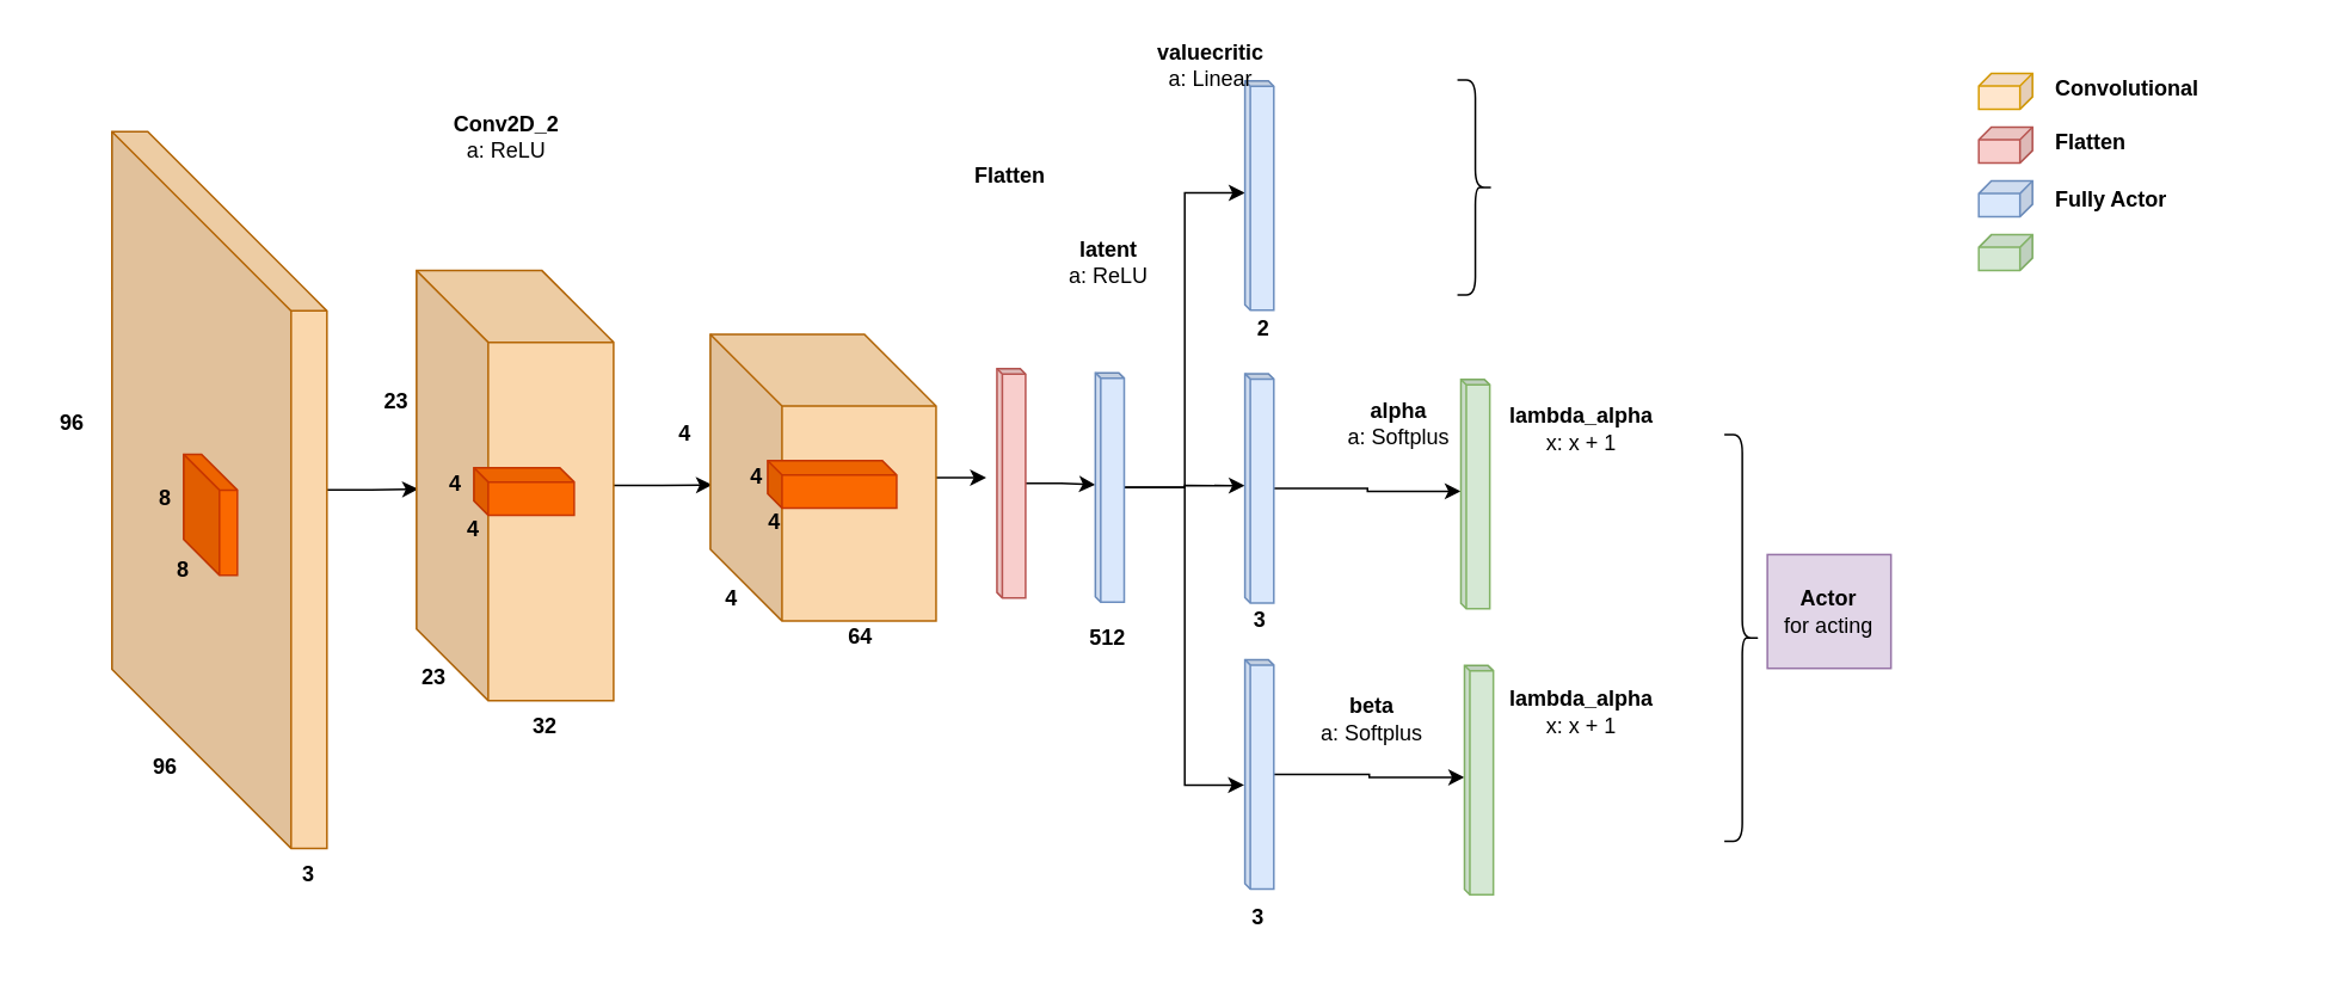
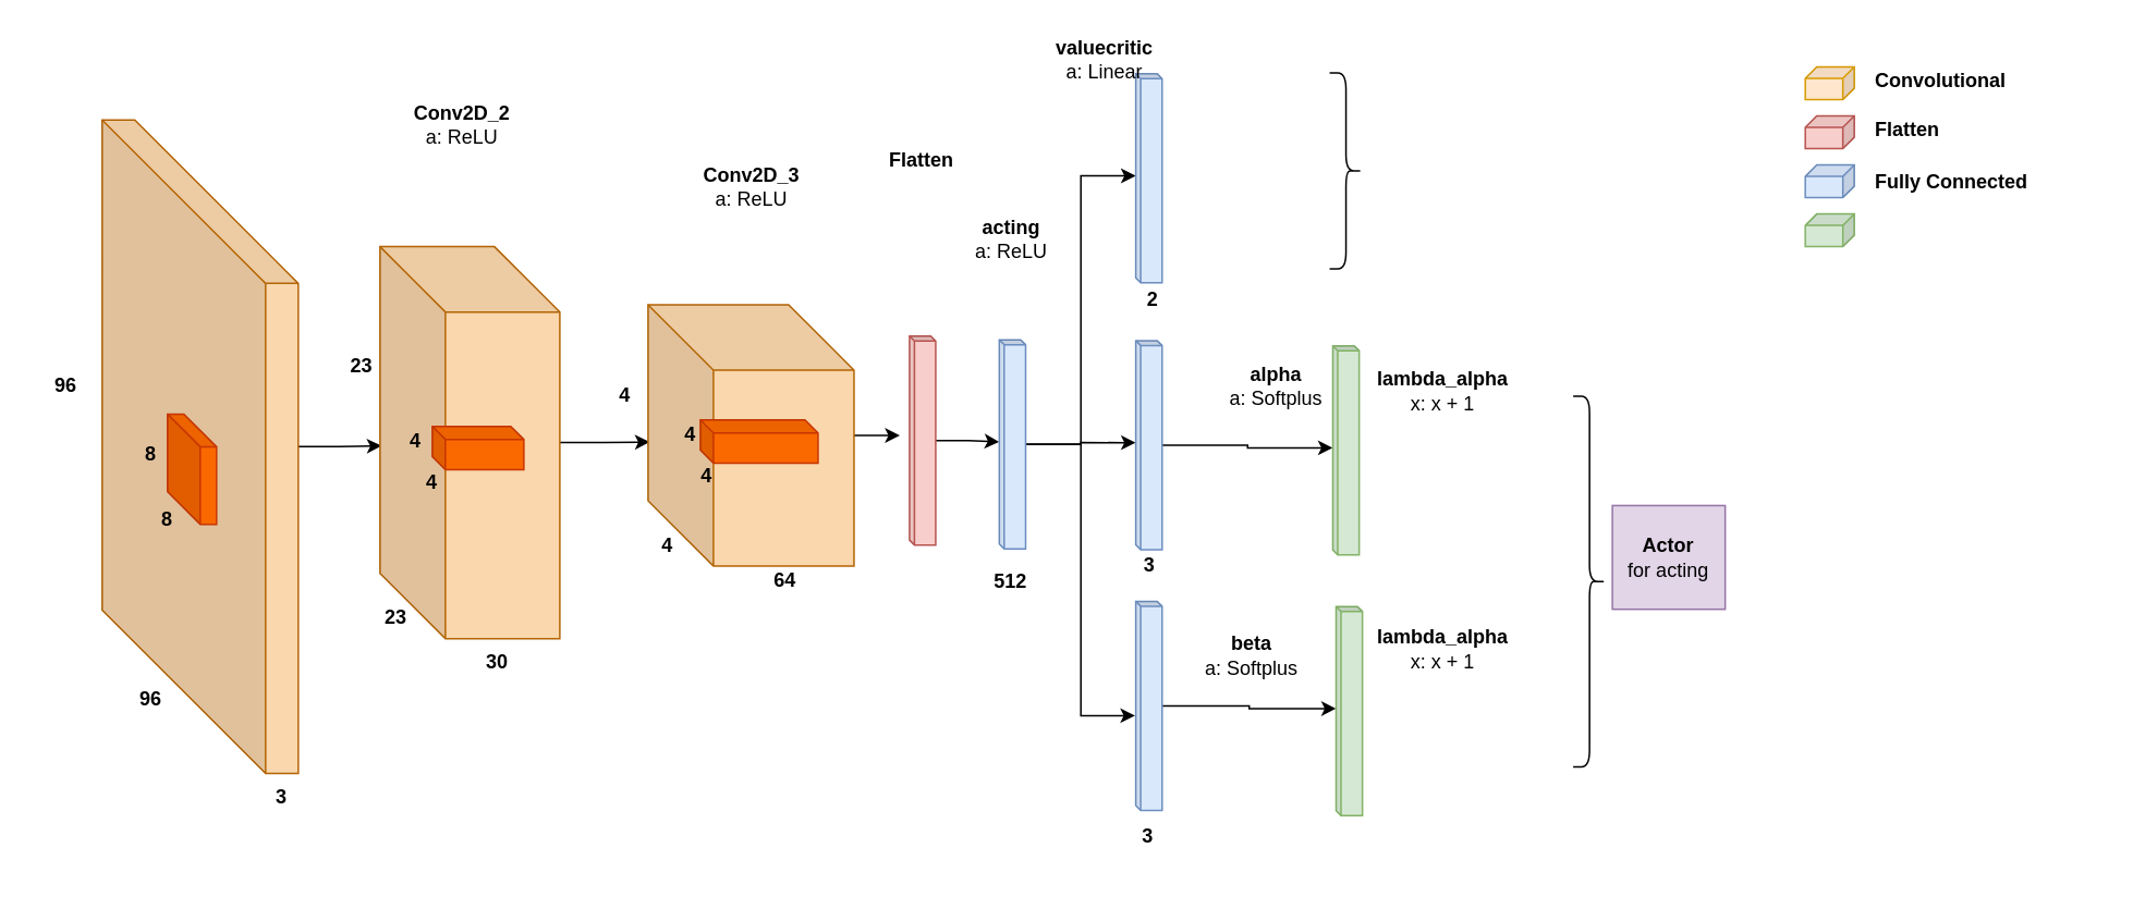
  <mxCell id="0" />
  <mxCell id="1" parent="0" />
  <mxCell id="2" style="edgeStyle=orthogonalEdgeStyle;rounded=0;orthogonalLoop=1;jettySize=auto;html=1;entryX=0.009;entryY=0.508;entryDx=0;entryDy=0;entryPerimeter=0;" edge="1" parent="1" source="3" target="10"><mxGeometry relative="1" as="geometry"><mxPoint x="226" y="272.94" as="targetPoint" /></mxGeometry></mxCell>
  <mxCell id="3" value="" style="shape=cube;whiteSpace=wrap;html=1;boundedLbl=1;backgroundOutline=1;darkOpacity=0.05;darkOpacity2=0.1;size=100;perimeterSpacing=0;strokeColor=#b46504;fillColor=#fad7ac;" parent="1" vertex="1"><mxGeometry x="62" y="72.94" width="120" height="400" as="geometry" /></mxCell>
  <mxCell id="4" value="3" style="text;html=1;strokeColor=none;fillColor=none;align=center;verticalAlign=middle;whiteSpace=wrap;rounded=0;fontStyle=1" parent="1" vertex="1"><mxGeometry x="152" y="472.94" width="40" height="30" as="geometry" /></mxCell>
  <mxCell id="5" value="96" style="text;html=1;strokeColor=none;fillColor=none;align=center;verticalAlign=middle;whiteSpace=wrap;rounded=0;fontStyle=1" parent="1" vertex="1"><mxGeometry x="72" y="412.94" width="40" height="30" as="geometry" /></mxCell>
  <mxCell id="6" value="96" style="text;html=1;strokeColor=none;fillColor=none;align=center;verticalAlign=middle;whiteSpace=wrap;rounded=0;fontStyle=1" parent="1" vertex="1"><mxGeometry x="20" y="221" width="40" height="30" as="geometry" /></mxCell>
  <mxCell id="7" value="8" style="text;html=1;strokeColor=none;fillColor=none;align=center;verticalAlign=middle;whiteSpace=wrap;rounded=0;fontStyle=1" parent="1" vertex="1"><mxGeometry x="82" y="302.94" width="40" height="30" as="geometry" /></mxCell>
  <mxCell id="8" value="8" style="text;html=1;strokeColor=none;fillColor=none;align=center;verticalAlign=middle;whiteSpace=wrap;rounded=0;fontStyle=1" parent="1" vertex="1"><mxGeometry x="72" y="262.94" width="40" height="30" as="geometry" /></mxCell>
  <mxCell id="9" style="edgeStyle=orthogonalEdgeStyle;rounded=0;orthogonalLoop=1;jettySize=auto;html=1;entryX=0.008;entryY=0.525;entryDx=0;entryDy=0;entryPerimeter=0;" edge="1" parent="1" source="10" target="18"><mxGeometry relative="1" as="geometry"><mxPoint x="393" y="266" as="targetPoint" /></mxGeometry></mxCell>
  <mxCell id="10" value="" style="shape=cube;whiteSpace=wrap;html=1;boundedLbl=1;backgroundOutline=1;darkOpacity=0.05;darkOpacity2=0.1;strokeColor=#b46504;fillColor=#fad7ac;size=40;" parent="1" vertex="1"><mxGeometry x="232" y="150.44" width="110" height="240" as="geometry" /></mxCell>
  <mxCell id="11" value="" style="shape=cube;whiteSpace=wrap;html=1;boundedLbl=1;backgroundOutline=1;darkOpacity=0.05;darkOpacity2=0.1;strokeColor=#C73500;fillColor=#fa6800;fontColor=#000000;size=8;" parent="1" vertex="1"><mxGeometry x="264" y="260.44" width="56" height="26.5" as="geometry" /></mxCell>
  <mxCell id="12" value="4" style="text;html=1;strokeColor=none;fillColor=none;align=center;verticalAlign=middle;whiteSpace=wrap;rounded=0;fontStyle=1" parent="1" vertex="1"><mxGeometry x="244" y="279.94" width="40" height="30" as="geometry" /></mxCell>
  <mxCell id="13" value="4" style="text;html=1;strokeColor=none;fillColor=none;align=center;verticalAlign=middle;whiteSpace=wrap;rounded=0;fontStyle=1" parent="1" vertex="1"><mxGeometry x="234" y="254.94" width="40" height="30" as="geometry" /></mxCell>
  <mxCell id="14" value="23" style="text;html=1;strokeColor=none;fillColor=none;align=center;verticalAlign=middle;whiteSpace=wrap;rounded=0;fontStyle=1" parent="1" vertex="1"><mxGeometry x="201" y="209.44" width="40" height="30" as="geometry" /></mxCell>
  <mxCell id="15" value="23" style="text;html=1;strokeColor=none;fillColor=none;align=center;verticalAlign=middle;whiteSpace=wrap;rounded=0;fontStyle=1" parent="1" vertex="1"><mxGeometry x="222" y="363.44" width="40" height="30" as="geometry" /></mxCell>
- <mxCell id="16" value="32" style="text;html=1;strokeColor=none;fillColor=none;align=center;verticalAlign=middle;whiteSpace=wrap;rounded=0;fontStyle=1" parent="1" vertex="1"><mxGeometry x="284" y="390.44" width="40" height="30" as="geometry" /></mxCell>
+ <mxCell id="16" value="30" style="text;html=1;strokeColor=none;fillColor=none;align=center;verticalAlign=middle;whiteSpace=wrap;rounded=0;fontStyle=1" parent="1" vertex="1"><mxGeometry x="284" y="390.44" width="40" height="30" as="geometry" /></mxCell>
  <mxCell id="17" style="edgeStyle=orthogonalEdgeStyle;rounded=0;orthogonalLoop=1;jettySize=auto;html=1;" edge="1" parent="1" source="18"><mxGeometry relative="1" as="geometry"><mxPoint x="550" y="266" as="targetPoint" /></mxGeometry></mxCell>
  <mxCell id="18" value="" style="shape=cube;whiteSpace=wrap;html=1;boundedLbl=1;backgroundOutline=1;darkOpacity=0.05;darkOpacity2=0.1;strokeColor=#b46504;fillColor=#fad7ac;size=40;" parent="1" vertex="1"><mxGeometry x="396" y="186" width="126" height="160" as="geometry" /></mxCell>
  <mxCell id="19" value="" style="shape=cube;whiteSpace=wrap;html=1;boundedLbl=1;backgroundOutline=1;darkOpacity=0.05;darkOpacity2=0.1;strokeColor=#C73500;fillColor=#fa6800;fontColor=#000000;" parent="1" vertex="1"><mxGeometry x="102" y="252.94" width="30" height="67.5" as="geometry" /></mxCell>
  <mxCell id="20" value="4" style="text;html=1;strokeColor=none;fillColor=none;align=center;verticalAlign=middle;whiteSpace=wrap;rounded=0;fontStyle=1" parent="1" vertex="1"><mxGeometry x="362" y="226.5" width="40" height="30" as="geometry" /></mxCell>
  <mxCell id="21" value="4" style="text;html=1;strokeColor=none;fillColor=none;align=center;verticalAlign=middle;whiteSpace=wrap;rounded=0;fontStyle=1" parent="1" vertex="1"><mxGeometry x="388" y="326" width="40" height="15" as="geometry" /></mxCell>
  <mxCell id="22" value="" style="shape=cube;whiteSpace=wrap;html=1;boundedLbl=1;backgroundOutline=1;darkOpacity=0.05;darkOpacity2=0.1;strokeColor=#C73500;fillColor=#fa6800;fontColor=#000000;size=8;" parent="1" vertex="1"><mxGeometry x="428" y="256.5" width="72" height="26.5" as="geometry" /></mxCell>
  <mxCell id="23" value="4" style="text;html=1;strokeColor=none;fillColor=none;align=center;verticalAlign=middle;whiteSpace=wrap;rounded=0;fontStyle=1" parent="1" vertex="1"><mxGeometry x="412" y="276" width="40" height="30" as="geometry" /></mxCell>
  <mxCell id="24" value="4" style="text;html=1;strokeColor=none;fillColor=none;align=center;verticalAlign=middle;whiteSpace=wrap;rounded=0;fontStyle=1" parent="1" vertex="1"><mxGeometry x="402" y="251" width="40" height="30" as="geometry" /></mxCell>
  <mxCell id="25" value="64" style="text;html=1;strokeColor=none;fillColor=none;align=center;verticalAlign=middle;whiteSpace=wrap;rounded=0;fontStyle=1" parent="1" vertex="1"><mxGeometry x="460" y="340" width="40" height="30" as="geometry" /></mxCell>
  <mxCell id="26" value="" style="shape=cube;whiteSpace=wrap;html=1;boundedLbl=1;backgroundOutline=1;darkOpacity=0.05;darkOpacity2=0.1;size=7;direction=east;flipH=1;fillColor=#ffe6cc;strokeColor=#d79b00;fontStyle=1" vertex="1" parent="1"><mxGeometry x="1104" y="40.44" width="30" height="20" as="geometry" /></mxCell>
  <mxCell id="27" value="" style="shape=cube;whiteSpace=wrap;html=1;boundedLbl=1;backgroundOutline=1;darkOpacity=0.05;darkOpacity2=0.1;size=7;direction=east;flipH=1;fillColor=#f8cecc;strokeColor=#b85450;fontStyle=1" vertex="1" parent="1"><mxGeometry x="1104" y="70.44" width="30" height="20" as="geometry" /></mxCell>
  <mxCell id="28" value="" style="shape=cube;whiteSpace=wrap;html=1;boundedLbl=1;backgroundOutline=1;darkOpacity=0.05;darkOpacity2=0.1;size=7;direction=east;flipH=1;fillColor=#dae8fc;strokeColor=#6c8ebf;fontStyle=1" vertex="1" parent="1"><mxGeometry x="1104" y="100.44" width="30" height="20" as="geometry" /></mxCell>
  <mxCell id="29" value="" style="shape=cube;whiteSpace=wrap;html=1;boundedLbl=1;backgroundOutline=1;darkOpacity=0.05;darkOpacity2=0.1;size=7;direction=east;flipH=1;fillColor=#d5e8d4;strokeColor=#82b366;fontStyle=1" vertex="1" parent="1"><mxGeometry x="1104" y="130.44" width="30" height="20" as="geometry" /></mxCell>
  <mxCell id="30" value="Convolutional" style="text;html=1;strokeColor=none;fillColor=none;align=left;verticalAlign=middle;whiteSpace=wrap;rounded=0;fontStyle=1" vertex="1" parent="1"><mxGeometry x="1145" y="37.5" width="138" height="23.88" as="geometry" /></mxCell>
  <mxCell id="31" value="Flatten" style="text;html=1;strokeColor=none;fillColor=none;align=left;verticalAlign=middle;whiteSpace=wrap;rounded=0;fontStyle=1" vertex="1" parent="1"><mxGeometry x="1145" y="67.5" width="138" height="23.88" as="geometry" /></mxCell>
- <mxCell id="32" value="Fully Actor" style="text;html=1;strokeColor=none;fillColor=none;align=left;verticalAlign=middle;whiteSpace=wrap;rounded=0;fontStyle=1" vertex="1" parent="1"><mxGeometry x="1145" y="98.56" width="138" height="23.88" as="geometry" /></mxCell>
+ <mxCell id="32" value="Fully Connected" style="text;html=1;strokeColor=none;fillColor=none;align=left;verticalAlign=middle;whiteSpace=wrap;rounded=0;fontStyle=1" vertex="1" parent="1"><mxGeometry x="1145" y="98.56" width="138" height="23.88" as="geometry" /></mxCell>
  <mxCell id="33" value="&lt;b&gt;Conv2D_2&lt;/b&gt;&lt;br&gt;a: ReLU" style="text;html=1;strokeColor=none;fillColor=none;align=center;verticalAlign=middle;whiteSpace=wrap;rounded=0;" vertex="1" parent="1"><mxGeometry x="247.5" y="61.44" width="69" height="30" as="geometry" /></mxCell>
+ <mxCell id="34" value="&lt;b&gt;Conv2D_3&lt;/b&gt;&lt;br&gt;a: ReLU" style="text;html=1;strokeColor=none;fillColor=none;align=center;verticalAlign=middle;whiteSpace=wrap;rounded=0;" vertex="1" parent="1"><mxGeometry x="424.5" y="99" width="69" height="30" as="geometry" /></mxCell>
  <mxCell id="35" style="edgeStyle=orthogonalEdgeStyle;rounded=0;orthogonalLoop=1;jettySize=auto;html=1;entryX=0;entryY=0;entryDx=62.5;entryDy=0;entryPerimeter=0;" edge="1" parent="1" source="36" target="41"><mxGeometry relative="1" as="geometry" /></mxCell>
  <mxCell id="36" value="" style="shape=cube;whiteSpace=wrap;html=1;boundedLbl=1;backgroundOutline=1;darkOpacity=0.05;darkOpacity2=0.1;size=3;direction=east;flipH=1;fillColor=#f8cecc;strokeColor=#b85450;rotation=-90;" vertex="1" parent="1"><mxGeometry x="500" y="261.12" width="127.93" height="16" as="geometry" /></mxCell>
  <mxCell id="37" value="&lt;b&gt;Flatten&lt;br&gt;&lt;/b&gt;" style="text;html=1;strokeColor=none;fillColor=none;align=center;verticalAlign=middle;whiteSpace=wrap;rounded=0;" vertex="1" parent="1"><mxGeometry x="529.46" y="82.94" width="69" height="30" as="geometry" /></mxCell>
  <mxCell id="38" style="edgeStyle=orthogonalEdgeStyle;rounded=0;orthogonalLoop=1;jettySize=auto;html=1;entryX=0;entryY=0;entryDx=62.5;entryDy=0;entryPerimeter=0;" edge="1" parent="1" source="41" target="44"><mxGeometry relative="1" as="geometry" /></mxCell>
  <mxCell id="39" style="edgeStyle=orthogonalEdgeStyle;rounded=0;orthogonalLoop=1;jettySize=auto;html=1;entryX=0;entryY=0;entryDx=62.5;entryDy=0;entryPerimeter=0;" edge="1" parent="1" source="41" target="46"><mxGeometry relative="1" as="geometry" /></mxCell>
  <mxCell id="40" style="edgeStyle=orthogonalEdgeStyle;rounded=0;orthogonalLoop=1;jettySize=auto;html=1;entryX=0.547;entryY=-0.024;entryDx=0;entryDy=0;entryPerimeter=0;" edge="1" parent="1" source="41" target="48"><mxGeometry relative="1" as="geometry" /></mxCell>
  <mxCell id="41" value="" style="shape=cube;whiteSpace=wrap;html=1;boundedLbl=1;backgroundOutline=1;darkOpacity=0.05;darkOpacity2=0.1;size=3;direction=east;flipH=1;fillColor=#dae8fc;strokeColor=#6c8ebf;rotation=-90;" vertex="1" parent="1"><mxGeometry x="554.95" y="263.38" width="128" height="16.12" as="geometry" /></mxCell>
  <mxCell id="42" value="512" style="text;html=1;strokeColor=none;fillColor=none;align=center;verticalAlign=middle;whiteSpace=wrap;rounded=0;fontStyle=1" vertex="1" parent="1"><mxGeometry x="598.45" y="340.94" width="40" height="30" as="geometry" /></mxCell>
- <mxCell id="43" value="&lt;b&gt;latent&lt;/b&gt;&lt;br&gt;a: ReLU" style="text;html=1;strokeColor=none;fillColor=none;align=center;verticalAlign=middle;whiteSpace=wrap;rounded=0;" vertex="1" parent="1"><mxGeometry x="584.45" y="130.94" width="69" height="30" as="geometry" /></mxCell>
+ <mxCell id="43" value="&lt;b&gt;acting&lt;/b&gt;&lt;br&gt;a: ReLU" style="text;html=1;strokeColor=none;fillColor=none;align=center;verticalAlign=middle;whiteSpace=wrap;rounded=0;" vertex="1" parent="1"><mxGeometry x="584.45" y="130.94" width="69" height="30" as="geometry" /></mxCell>
  <mxCell id="44" value="" style="shape=cube;whiteSpace=wrap;html=1;boundedLbl=1;backgroundOutline=1;darkOpacity=0.05;darkOpacity2=0.1;size=3;direction=east;flipH=1;fillColor=#dae8fc;strokeColor=#6c8ebf;rotation=-90;" vertex="1" parent="1"><mxGeometry x="638.45" y="100.5" width="128" height="16.12" as="geometry" /></mxCell>
  <mxCell id="45" style="edgeStyle=orthogonalEdgeStyle;rounded=0;orthogonalLoop=1;jettySize=auto;html=1;entryX=0;entryY=0;entryDx=62.5;entryDy=0;entryPerimeter=0;" edge="1" parent="1" source="46" target="55"><mxGeometry relative="1" as="geometry" /></mxCell>
  <mxCell id="46" value="" style="shape=cube;whiteSpace=wrap;html=1;boundedLbl=1;backgroundOutline=1;darkOpacity=0.05;darkOpacity2=0.1;size=3;direction=east;flipH=1;fillColor=#dae8fc;strokeColor=#6c8ebf;rotation=-90;" vertex="1" parent="1"><mxGeometry x="638.45" y="263.88" width="128" height="16.12" as="geometry" /></mxCell>
  <mxCell id="47" style="edgeStyle=orthogonalEdgeStyle;rounded=0;orthogonalLoop=1;jettySize=auto;html=1;entryX=0;entryY=0;entryDx=62.5;entryDy=0;entryPerimeter=0;" edge="1" parent="1" source="48" target="56"><mxGeometry relative="1" as="geometry" /></mxCell>
  <mxCell id="48" value="" style="shape=cube;whiteSpace=wrap;html=1;boundedLbl=1;backgroundOutline=1;darkOpacity=0.05;darkOpacity2=0.1;size=3;direction=east;flipH=1;fillColor=#dae8fc;strokeColor=#6c8ebf;rotation=-90;" vertex="1" parent="1"><mxGeometry x="638.45" y="423.5" width="128" height="16.12" as="geometry" /></mxCell>
  <mxCell id="49" value="&lt;b&gt;valuecritic&lt;/b&gt;&lt;br&gt;a: Linear" style="text;html=1;strokeColor=none;fillColor=none;align=center;verticalAlign=middle;whiteSpace=wrap;rounded=0;" vertex="1" parent="1"><mxGeometry x="640.95" y="20.5" width="69" height="30" as="geometry" /></mxCell>
  <mxCell id="50" value="2" style="text;html=1;strokeColor=none;fillColor=none;align=center;verticalAlign=middle;whiteSpace=wrap;rounded=0;fontStyle=1" vertex="1" parent="1"><mxGeometry x="684.95" y="167.5" width="40" height="30" as="geometry" /></mxCell>
  <mxCell id="51" value="3" style="text;html=1;strokeColor=none;fillColor=none;align=center;verticalAlign=middle;whiteSpace=wrap;rounded=0;fontStyle=1" vertex="1" parent="1"><mxGeometry x="682.95" y="330.5" width="40" height="30" as="geometry" /></mxCell>
  <mxCell id="52" value="3" style="text;html=1;strokeColor=none;fillColor=none;align=center;verticalAlign=middle;whiteSpace=wrap;rounded=0;fontStyle=1" vertex="1" parent="1"><mxGeometry x="682.45" y="496.5" width="40" height="30" as="geometry" /></mxCell>
  <mxCell id="53" value="&lt;b&gt;beta&lt;/b&gt;&lt;br&gt;a: Softplus" style="text;html=1;strokeColor=none;fillColor=none;align=center;verticalAlign=middle;whiteSpace=wrap;rounded=0;" vertex="1" parent="1"><mxGeometry x="730.95" y="385.5" width="69" height="30" as="geometry" /></mxCell>
  <mxCell id="54" value="&lt;b&gt;alpha&lt;br&gt;&lt;/b&gt;a: Softplus" style="text;html=1;strokeColor=none;fillColor=none;align=center;verticalAlign=middle;whiteSpace=wrap;rounded=0;" vertex="1" parent="1"><mxGeometry x="745.95" y="220.5" width="69" height="30" as="geometry" /></mxCell>
  <mxCell id="55" value="" style="shape=cube;whiteSpace=wrap;html=1;boundedLbl=1;backgroundOutline=1;darkOpacity=0.05;darkOpacity2=0.1;size=3;direction=east;flipH=1;fillColor=#d5e8d4;strokeColor=#82b366;rotation=-90;" vertex="1" parent="1"><mxGeometry x="759" y="267.07" width="128" height="16.12" as="geometry" /></mxCell>
  <mxCell id="56" value="" style="shape=cube;whiteSpace=wrap;html=1;boundedLbl=1;backgroundOutline=1;darkOpacity=0.05;darkOpacity2=0.1;size=3;direction=east;flipH=1;fillColor=#d5e8d4;strokeColor=#82b366;rotation=-90;" vertex="1" parent="1"><mxGeometry x="761" y="426.69" width="128" height="16.12" as="geometry" /></mxCell>
  <mxCell id="57" value="&lt;b&gt;lambda_alpha&lt;br&gt;&lt;/b&gt;x: x + 1" style="text;html=1;strokeColor=none;fillColor=none;align=center;verticalAlign=middle;whiteSpace=wrap;rounded=0;" vertex="1" parent="1"><mxGeometry x="848" y="224.19" width="69" height="30" as="geometry" /></mxCell>
  <mxCell id="58" value="&lt;b&gt;lambda_alpha&lt;br&gt;&lt;/b&gt;x: x + 1" style="text;html=1;strokeColor=none;fillColor=none;align=center;verticalAlign=middle;whiteSpace=wrap;rounded=0;" vertex="1" parent="1"><mxGeometry x="848" y="382.19" width="69" height="30" as="geometry" /></mxCell>
  <mxCell id="59" value="" style="shape=curlyBracket;whiteSpace=wrap;html=1;rounded=1;flipH=1;labelPosition=right;verticalLabelPosition=middle;align=left;verticalAlign=middle;" vertex="1" parent="1"><mxGeometry x="813" y="44" width="20" height="120" as="geometry" /></mxCell>
  <mxCell id="60" value="" style="shape=curlyBracket;whiteSpace=wrap;html=1;rounded=1;flipH=1;labelPosition=right;verticalLabelPosition=middle;align=left;verticalAlign=middle;" vertex="1" parent="1"><mxGeometry x="962" y="242" width="20" height="227" as="geometry" /></mxCell>
  <mxCell id="61" value="&lt;b&gt;Actor&lt;br&gt;&lt;/b&gt;for acting" style="text;html=1;align=center;verticalAlign=middle;whiteSpace=wrap;rounded=0;fillColor=#e1d5e7;strokeColor=#9673a6;" vertex="1" parent="1"><mxGeometry x="986" y="308.94" width="69" height="63.5" as="geometry" /></mxCell>
